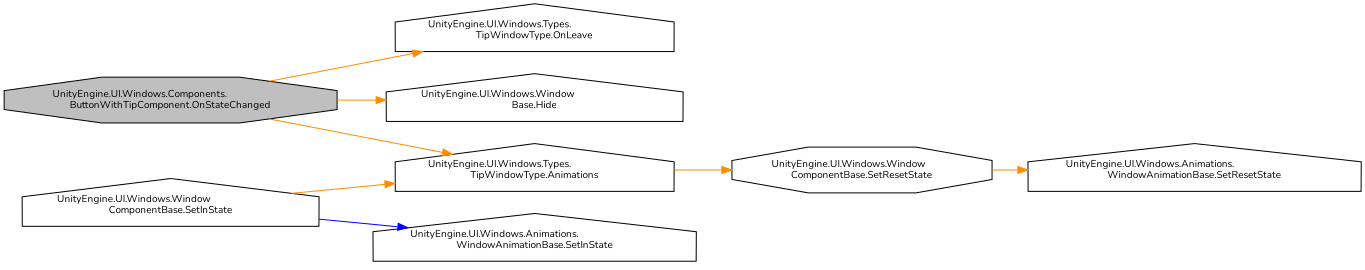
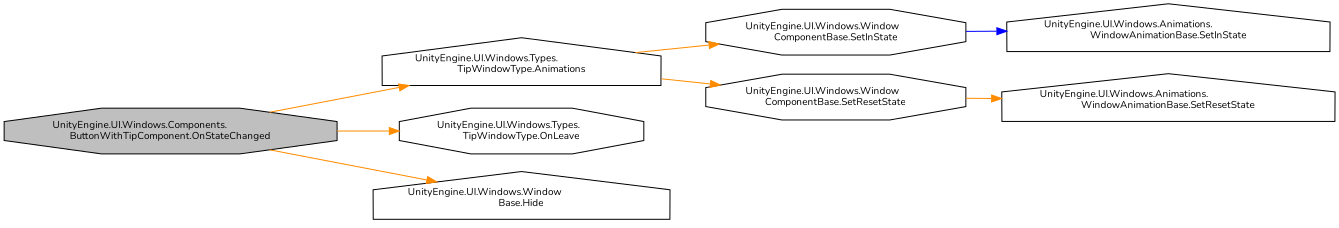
  digraph {
    fontname=Nunito
    rankdir=LR
    node [color=black fillcolor=white fontname=Nunito fontsize=10 shape=house style=filled]
    edge [color=darkorange fontname=Nunito fontsize=10 labelfontname=FreeSans labelfontsize=10 style=solid]
    n1 [fillcolor=grey75 fontcolor=black height=0.2 label="UnityEngine.UI.Windows.Components.\lButtonWithTipComponent.OnStateChanged" shape=octagon width=0.4]
    n2 [height=0.2 label="UnityEngine.UI.Windows.Types.\lTipWindowType.Animations" width=0.4]
-   n3 [height=0.2 label="UnityEngine.UI.Windows.Types.\lTipWindowType.OnLeave" width=0.4]
+   n3 [height=0.2 label="UnityEngine.UI.Windows.Types.\lTipWindowType.OnLeave" shape=octagon width=0.4]
    n4 [height=0.2 label="UnityEngine.UI.Windows.Window\lBase.Hide" width=0.4]
-   n5 [height=0.2 label="UnityEngine.UI.Windows.Window\lComponentBase.SetInState" width=0.4]
+   n5 [height=0.2 label="UnityEngine.UI.Windows.Window\lComponentBase.SetInState" shape=octagon width=0.4]
    n6 [height=0.2 label="UnityEngine.UI.Windows.Window\lComponentBase.SetResetState" shape=octagon width=0.4]
    n7 [height=0.2 label="UnityEngine.UI.Windows.Animations.\lWindowAnimationBase.SetInState" width=0.4]
    n8 [height=0.2 label="UnityEngine.UI.Windows.Animations.\lWindowAnimationBase.SetResetState" width=0.4]
    n1 -> n2
    n1 -> n3
    n1 -> n4
-   n5 -> n2
+   n2 -> n5
    n2 -> n6
    n5 -> n7 [color=blue]
    n6 -> n8
  }
